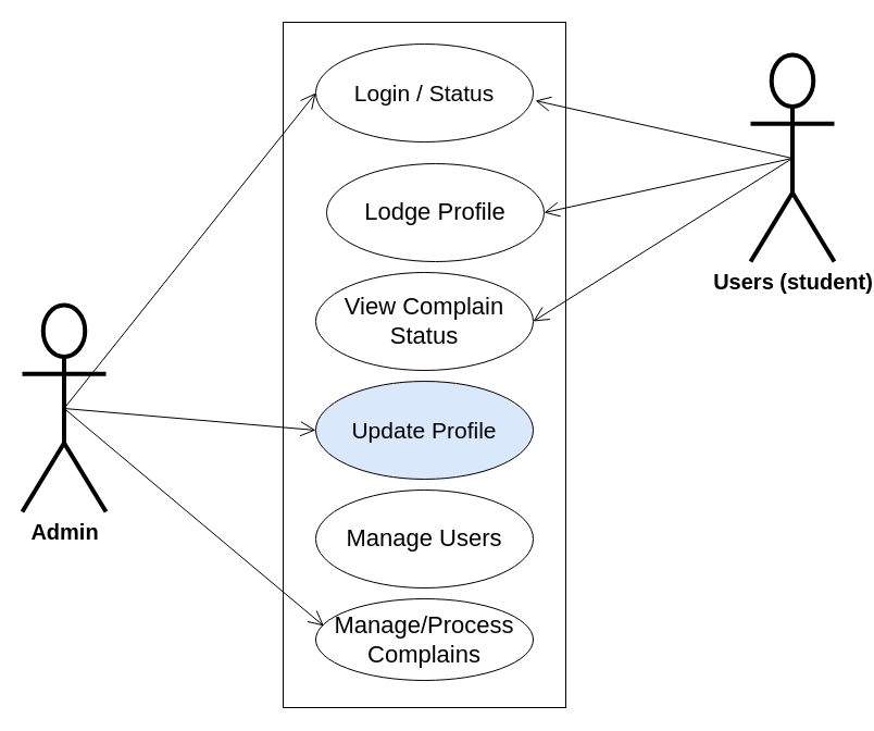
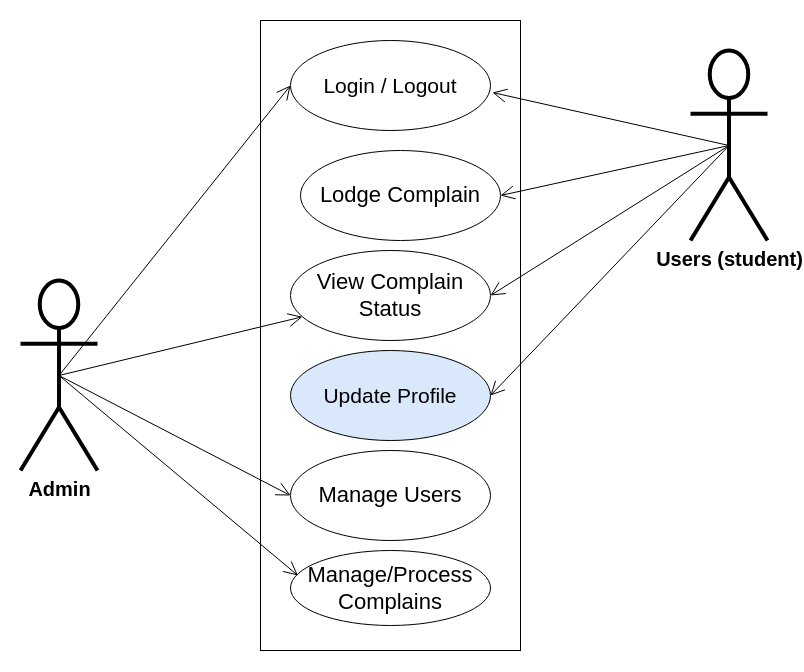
  <mxCell id="0" />
  <mxCell id="1" parent="0" />
  <mxCell id="2" value="" style="rounded=0;whiteSpace=wrap;html=1;" parent="1" vertex="1"><mxGeometry x="260" y="20" width="260" height="630" as="geometry" /></mxCell>
  <mxCell id="3" value="&lt;font size=&quot;1&quot;&gt;&lt;b style=&quot;font-size: 20px&quot;&gt;Admin&lt;/b&gt;&lt;/font&gt;" style="shape=umlActor;verticalLabelPosition=bottom;verticalAlign=top;html=1;strokeWidth=4;" parent="1" vertex="1"><mxGeometry x="20" y="280" width="77" height="190" as="geometry" /></mxCell>
- <mxCell id="4" value="&lt;font style=&quot;font-size: 21px&quot;&gt;Login / Status&lt;/font&gt;" style="ellipse;whiteSpace=wrap;html=1;" parent="1" vertex="1"><mxGeometry x="290" y="40" width="200" height="90" as="geometry" /></mxCell>
+ <mxCell id="4" value="&lt;font style=&quot;font-size: 21px&quot;&gt;Login / Logout&lt;/font&gt;" style="ellipse;whiteSpace=wrap;html=1;" parent="1" vertex="1"><mxGeometry x="290" y="40" width="200" height="90" as="geometry" /></mxCell>
  <mxCell id="5" value="&lt;font style=&quot;font-size: 21px&quot;&gt;Update Profile&lt;/font&gt;" style="ellipse;whiteSpace=wrap;html=1;fillColor=#dae8fc;" parent="1" vertex="1"><mxGeometry x="290" y="350" width="200" height="90" as="geometry" /></mxCell>
- <mxCell id="6" value="&lt;span style=&quot;font-size: 22px&quot;&gt;Lodge Profile&lt;/span&gt;" style="ellipse;whiteSpace=wrap;html=1;" parent="1" vertex="1"><mxGeometry x="300" y="150" width="200" height="90" as="geometry" /></mxCell>
+ <mxCell id="6" value="&lt;span style=&quot;font-size: 22px&quot;&gt;Lodge Complain&lt;/span&gt;" style="ellipse;whiteSpace=wrap;html=1;" parent="1" vertex="1"><mxGeometry x="300" y="150" width="200" height="90" as="geometry" /></mxCell>
  <mxCell id="7" value="" style="endArrow=open;endFill=1;endSize=12;html=1;exitX=0.5;exitY=0.5;exitDx=0;exitDy=0;exitPerimeter=0;entryX=0;entryY=0.5;entryDx=0;entryDy=0;" parent="1" source="3" target="4" edge="1"><mxGeometry width="160" relative="1" as="geometry"><mxPoint x="280" y="400" as="sourcePoint" /><mxPoint x="440" y="400" as="targetPoint" /></mxGeometry></mxCell>
  <mxCell id="8" value="&lt;span style=&quot;font-size: 22px&quot;&gt;View Complain Status&lt;/span&gt;" style="ellipse;whiteSpace=wrap;html=1;" parent="1" vertex="1"><mxGeometry x="290" y="250" width="200" height="90" as="geometry" /></mxCell>
  <mxCell id="9" value="&lt;span style=&quot;font-size: 20px&quot;&gt;&lt;b&gt;Users (student)&lt;/b&gt;&lt;/span&gt;" style="shape=umlActor;verticalLabelPosition=bottom;verticalAlign=top;html=1;strokeWidth=4;" parent="1" vertex="1"><mxGeometry x="690" y="50" width="77" height="190" as="geometry" /></mxCell>
+ <mxCell id="10" value="" style="endArrow=open;endFill=1;endSize=12;html=1;entryX=1;entryY=0.5;entryDx=0;entryDy=0;exitX=0.5;exitY=0.5;exitDx=0;exitDy=0;exitPerimeter=0;" parent="1" source="9" target="5" edge="1"><mxGeometry width="160" relative="1" as="geometry"><mxPoint x="898.5" y="545" as="sourcePoint" /><mxPoint x="450" y="130.01" as="targetPoint" /></mxGeometry></mxCell>
  <mxCell id="11" value="&lt;span style=&quot;font-size: 22px&quot;&gt;Manage Users&lt;/span&gt;" style="ellipse;whiteSpace=wrap;html=1;" parent="1" vertex="1"><mxGeometry x="290" y="450" width="200" height="90" as="geometry" /></mxCell>
+ <mxCell id="12" value="" style="endArrow=open;endFill=1;endSize=12;html=1;entryX=0;entryY=0.5;entryDx=0;entryDy=0;exitX=0.5;exitY=0.5;exitDx=0;exitDy=0;exitPerimeter=0;" parent="1" source="3" target="11" edge="1"><mxGeometry width="160" relative="1" as="geometry"><mxPoint x="38.5" y="415" as="sourcePoint" /><mxPoint x="310" y="751" as="targetPoint" /></mxGeometry></mxCell>
  <mxCell id="13" value="" style="endArrow=open;endFill=1;endSize=12;html=1;exitX=0.5;exitY=0.5;exitDx=0;exitDy=0;exitPerimeter=0;entryX=1.01;entryY=0.578;entryDx=0;entryDy=0;entryPerimeter=0;" parent="1" source="9" target="4" edge="1"><mxGeometry width="160" relative="1" as="geometry"><mxPoint x="838.5" y="405" as="sourcePoint" /><mxPoint x="471.996" y="246.231" as="targetPoint" /></mxGeometry></mxCell>
  <mxCell id="14" value="" style="endArrow=open;endFill=1;endSize=12;html=1;exitX=0.5;exitY=0.5;exitDx=0;exitDy=0;exitPerimeter=0;entryX=1;entryY=0.5;entryDx=0;entryDy=0;" parent="1" source="9" target="8" edge="1"><mxGeometry width="160" relative="1" as="geometry"><mxPoint x="818.5" y="328" as="sourcePoint" /><mxPoint x="485.703" y="238.187" as="targetPoint" /></mxGeometry></mxCell>
  <mxCell id="15" value="" style="endArrow=open;endFill=1;endSize=12;html=1;exitX=0.5;exitY=0.5;exitDx=0;exitDy=0;exitPerimeter=0;entryX=1;entryY=0.5;entryDx=0;entryDy=0;" parent="1" source="9" target="6" edge="1"><mxGeometry width="160" relative="1" as="geometry"><mxPoint x="728.5" y="458" as="sourcePoint" /><mxPoint x="470.711" y="359.82" as="targetPoint" /></mxGeometry></mxCell>
- <mxCell id="16" value="" style="endArrow=open;endFill=1;endSize=12;html=1;exitX=0.5;exitY=0.5;exitDx=0;exitDy=0;exitPerimeter=0;entryX=0;entryY=0.5;entryDx=0;entryDy=0;" parent="1" source="3" target="5" edge="1"><mxGeometry width="160" relative="1" as="geometry"><mxPoint x="38.5" y="385" as="sourcePoint" /><mxPoint x="329.289" y="246.82" as="targetPoint" /></mxGeometry></mxCell>
+ <mxCell id="16" value="" style="endArrow=open;endFill=1;endSize=12;html=1;exitX=0.5;exitY=0.5;exitDx=0;exitDy=0;exitPerimeter=0;" parent="1" source="3" target="8" edge="1"><mxGeometry width="160" relative="1" as="geometry"><mxPoint x="38.5" y="385" as="sourcePoint" /><mxPoint x="329.289" y="246.82" as="targetPoint" /></mxGeometry></mxCell>
  <mxCell id="17" value="&lt;span style=&quot;font-size: 22px&quot;&gt;Manage/Process&lt;br&gt;Complains&lt;/span&gt;" style="ellipse;whiteSpace=wrap;html=1;" parent="1" vertex="1"><mxGeometry x="290" y="550" width="200" height="75" as="geometry" /></mxCell>
  <mxCell id="18" value="" style="endArrow=open;endFill=1;endSize=12;html=1;entryX=0.037;entryY=0.333;entryDx=0;entryDy=0;exitX=0.5;exitY=0.5;exitDx=0;exitDy=0;exitPerimeter=0;entryPerimeter=0;" parent="1" source="3" target="17" edge="1"><mxGeometry width="160" relative="1" as="geometry"><mxPoint x="38.5" y="385" as="sourcePoint" /><mxPoint x="300" y="555" as="targetPoint" /></mxGeometry></mxCell>
